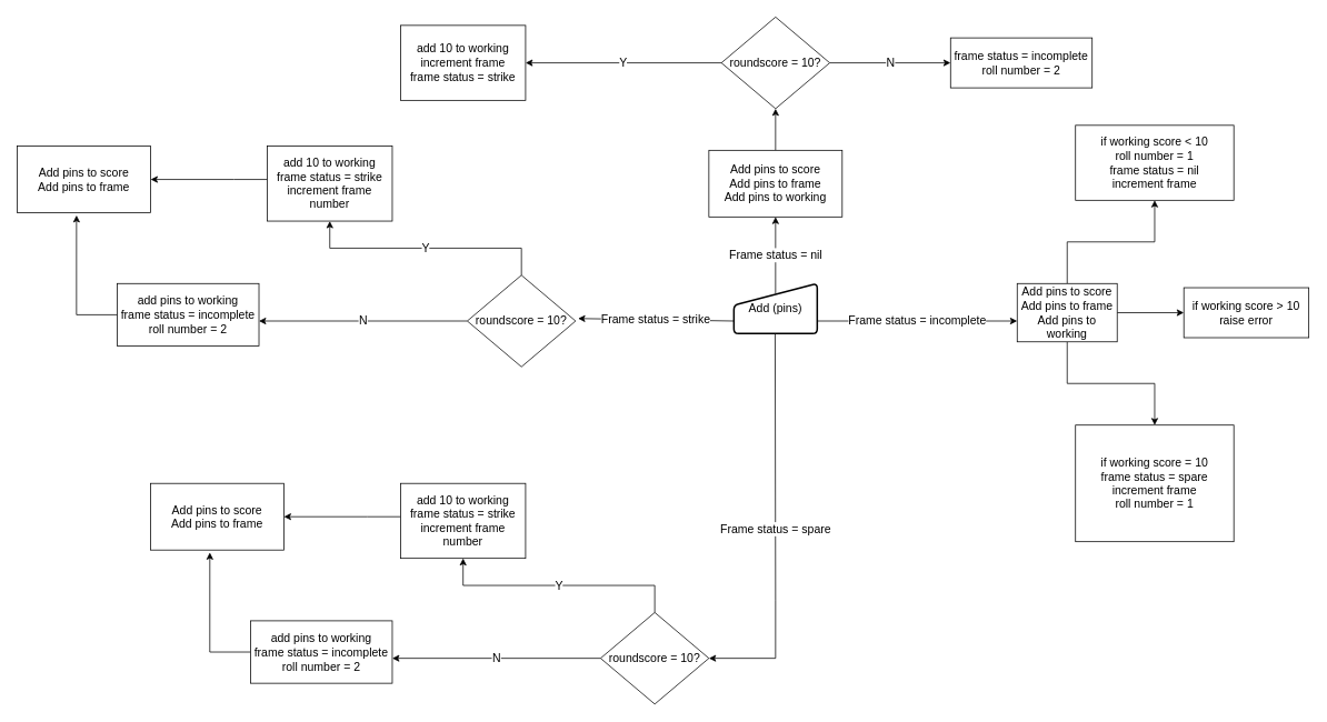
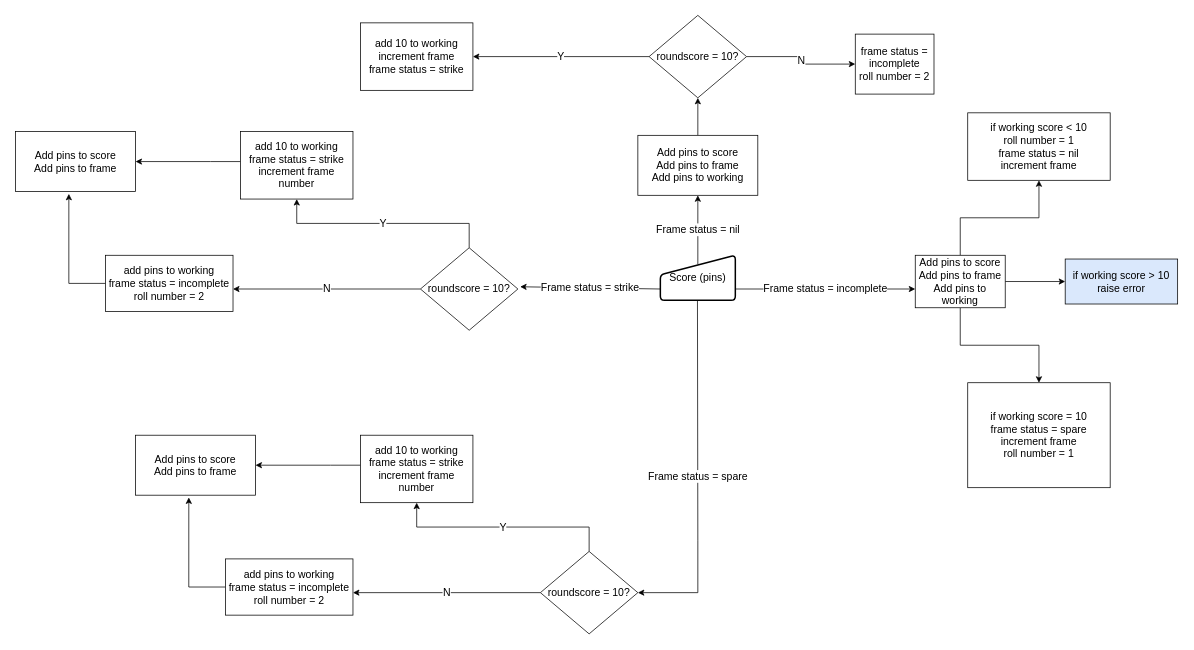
  <mxCell id="0" />
  <mxCell id="1" parent="0" />
- <mxCell id="2" value="&lt;font style=&quot;font-size: 14px&quot;&gt;Add (pins)&lt;/font&gt;" style="html=1;strokeWidth=2;shape=manualInput;whiteSpace=wrap;rounded=1;size=26;arcSize=11;" vertex="1" parent="1"><mxGeometry x="880" y="340" width="100" height="60" as="geometry" /></mxCell>
+ <mxCell id="2" value="&lt;font style=&quot;font-size: 14px&quot;&gt;Score (pins)&lt;/font&gt;" style="html=1;strokeWidth=2;shape=manualInput;whiteSpace=wrap;rounded=1;size=26;arcSize=11;" vertex="1" parent="1"><mxGeometry x="880" y="340" width="100" height="60" as="geometry" /></mxCell>
  <mxCell id="3" value="Frame status = strike" style="endArrow=classic;html=1;rounded=0;fontSize=14;exitX=0;exitY=0.75;exitDx=0;exitDy=0;" edge="1" parent="1" source="2"><mxGeometry width="50" height="50" relative="1" as="geometry"><mxPoint x="720" y="400" as="sourcePoint" /><mxPoint x="693" y="382" as="targetPoint" /></mxGeometry></mxCell>
  <mxCell id="4" value="Frame status = incomplete" style="endArrow=classic;html=1;rounded=0;fontSize=14;exitX=1;exitY=0.75;exitDx=0;exitDy=0;" edge="1" parent="1" source="2"><mxGeometry width="50" height="50" relative="1" as="geometry"><mxPoint x="1060" y="390" as="sourcePoint" /><mxPoint x="1220" y="385" as="targetPoint" /></mxGeometry></mxCell>
  <mxCell id="5" value="Frame status = spare" style="endArrow=classic;html=1;rounded=0;fontSize=14;exitX=0;exitY=0.75;exitDx=0;exitDy=0;entryX=1;entryY=0.5;entryDx=0;entryDy=0;" edge="1" parent="1" target="35"><mxGeometry width="50" height="50" relative="1" as="geometry"><mxPoint x="929.5" y="400" as="sourcePoint" /><mxPoint x="929.5" y="580" as="targetPoint" /><Array as="points"><mxPoint x="930" y="720" /><mxPoint x="930" y="790" /></Array></mxGeometry></mxCell>
  <mxCell id="6" value="Frame status = nil" style="endArrow=classic;html=1;rounded=0;fontSize=14;exitX=0.55;exitY=0.2;exitDx=0;exitDy=0;exitPerimeter=0;" edge="1" parent="1"><mxGeometry width="50" height="50" relative="1" as="geometry"><mxPoint x="930" y="352" as="sourcePoint" /><mxPoint x="930" y="260" as="targetPoint" /></mxGeometry></mxCell>
  <mxCell id="7" value="" style="edgeStyle=orthogonalEdgeStyle;rounded=0;orthogonalLoop=1;jettySize=auto;html=1;fontSize=14;" edge="1" parent="1" source="8" target="12"><mxGeometry relative="1" as="geometry" /></mxCell>
  <mxCell id="8" value="Add pins to score&lt;br&gt;Add pins to frame&lt;br&gt;Add pins to working" style="rounded=0;whiteSpace=wrap;html=1;fontSize=14;" vertex="1" parent="1"><mxGeometry x="850" y="180" width="160" height="80" as="geometry" /></mxCell>
  <mxCell id="9" value="Y" style="edgeStyle=orthogonalEdgeStyle;rounded=0;orthogonalLoop=1;jettySize=auto;html=1;fontSize=14;exitX=0;exitY=0.5;exitDx=0;exitDy=0;" edge="1" parent="1" source="12" target="10"><mxGeometry relative="1" as="geometry"><mxPoint x="680" y="210" as="sourcePoint" /></mxGeometry></mxCell>
  <mxCell id="10" value="add 10 to working&lt;br&gt;increment frame&lt;br&gt;frame status = strike" style="whiteSpace=wrap;html=1;rounded=0;fontSize=14;" vertex="1" parent="1"><mxGeometry x="480" y="30" width="150" height="90" as="geometry" /></mxCell>
  <mxCell id="11" value="N" style="edgeStyle=orthogonalEdgeStyle;rounded=0;orthogonalLoop=1;jettySize=auto;html=1;fontSize=14;" edge="1" parent="1" source="12" target="13"><mxGeometry relative="1" as="geometry" /></mxCell>
  <mxCell id="12" value="roundscore = 10?" style="rhombus;whiteSpace=wrap;html=1;rounded=0;fontSize=14;" vertex="1" parent="1"><mxGeometry x="865" y="20" width="130" height="110" as="geometry" /></mxCell>
- <mxCell id="13" value="frame status = incomplete&lt;br&gt;roll number = 2" style="whiteSpace=wrap;html=1;rounded=0;fontSize=14;" vertex="1" parent="1"><mxGeometry x="1140" y="45" width="170" height="60" as="geometry" /></mxCell>
+ <mxCell id="13" value="frame status = incomplete&lt;br&gt;roll number = 2" style="whiteSpace=wrap;html=1;rounded=0;fontSize=14;" vertex="1" parent="1"><mxGeometry x="1140" y="45" width="105" height="80" as="geometry" /></mxCell>
  <mxCell id="14" value="" style="edgeStyle=orthogonalEdgeStyle;rounded=0;orthogonalLoop=1;jettySize=auto;html=1;fontSize=14;" edge="1" parent="1" source="17" target="18"><mxGeometry relative="1" as="geometry" /></mxCell>
  <mxCell id="15" value="" style="edgeStyle=orthogonalEdgeStyle;rounded=0;orthogonalLoop=1;jettySize=auto;html=1;fontSize=14;" edge="1" parent="1" source="17" target="19"><mxGeometry relative="1" as="geometry" /></mxCell>
  <mxCell id="16" value="" style="edgeStyle=orthogonalEdgeStyle;rounded=0;orthogonalLoop=1;jettySize=auto;html=1;fontSize=14;" edge="1" parent="1" source="17" target="20"><mxGeometry relative="1" as="geometry" /></mxCell>
  <mxCell id="17" value="Add pins to score&lt;br&gt;Add pins to frame&lt;br&gt;Add pins to working" style="rounded=0;whiteSpace=wrap;html=1;fontSize=14;" vertex="1" parent="1"><mxGeometry x="1220" y="340" width="120" height="70" as="geometry" /></mxCell>
- <mxCell id="18" value="if working score &amp;gt; 10&lt;br&gt;raise error" style="whiteSpace=wrap;html=1;rounded=0;fontSize=14;" vertex="1" parent="1"><mxGeometry x="1420" y="345" width="150" height="60" as="geometry" /></mxCell>
+ <mxCell id="18" value="if working score &amp;gt; 10&lt;br&gt;raise error" style="whiteSpace=wrap;html=1;rounded=0;fontSize=14;fillColor=#dae8fc;" vertex="1" parent="1"><mxGeometry x="1420" y="345" width="150" height="60" as="geometry" /></mxCell>
  <mxCell id="19" value="if working score = 10&lt;br&gt;frame status = spare&lt;br&gt;increment frame&lt;br&gt;roll number = 1" style="whiteSpace=wrap;html=1;rounded=0;fontSize=14;" vertex="1" parent="1"><mxGeometry x="1290" y="510" width="190" height="140" as="geometry" /></mxCell>
  <mxCell id="20" value="if working score &amp;lt; 10&lt;br&gt;roll number = 1&lt;br&gt;frame status = nil&lt;br&gt;increment frame" style="whiteSpace=wrap;html=1;rounded=0;fontSize=14;" vertex="1" parent="1"><mxGeometry x="1290" y="150" width="190" height="90" as="geometry" /></mxCell>
  <mxCell id="21" value="" style="edgeStyle=orthogonalEdgeStyle;rounded=0;orthogonalLoop=1;jettySize=auto;html=1;fontSize=14;exitX=0;exitY=0.5;exitDx=0;exitDy=0;entryX=0.444;entryY=1.038;entryDx=0;entryDy=0;entryPerimeter=0;" edge="1" parent="1" source="28" target="22"><mxGeometry relative="1" as="geometry"><mxPoint x="70" y="390" as="targetPoint" /></mxGeometry></mxCell>
  <mxCell id="22" value="Add pins to score&lt;br&gt;Add pins to frame" style="rounded=0;whiteSpace=wrap;html=1;fontSize=14;" vertex="1" parent="1"><mxGeometry x="20" y="175" width="160" height="80" as="geometry" /></mxCell>
  <mxCell id="23" value="Y" style="edgeStyle=orthogonalEdgeStyle;rounded=0;orthogonalLoop=1;jettySize=auto;html=1;fontSize=14;exitX=0.5;exitY=0;exitDx=0;exitDy=0;" edge="1" parent="1" source="27" target="25"><mxGeometry relative="1" as="geometry"><mxPoint x="-40" y="600" as="sourcePoint" /></mxGeometry></mxCell>
  <mxCell id="24" style="edgeStyle=orthogonalEdgeStyle;rounded=0;orthogonalLoop=1;jettySize=auto;html=1;entryX=1;entryY=0.5;entryDx=0;entryDy=0;fontSize=14;" edge="1" parent="1" source="25" target="22"><mxGeometry relative="1" as="geometry"><Array as="points"><mxPoint x="280" y="215" /><mxPoint x="280" y="215" /></Array></mxGeometry></mxCell>
  <mxCell id="25" value="add 10 to working&lt;br&gt;frame status = strike&lt;br&gt;increment frame number" style="whiteSpace=wrap;html=1;rounded=0;fontSize=14;" vertex="1" parent="1"><mxGeometry x="320" y="175" width="150" height="90" as="geometry" /></mxCell>
  <mxCell id="26" value="N" style="edgeStyle=orthogonalEdgeStyle;rounded=0;orthogonalLoop=1;jettySize=auto;html=1;fontSize=14;exitX=0;exitY=0.5;exitDx=0;exitDy=0;" edge="1" parent="1" source="27" target="28"><mxGeometry relative="1" as="geometry"><mxPoint x="490" y="420" as="sourcePoint" /><Array as="points"><mxPoint x="155" y="385" /></Array></mxGeometry></mxCell>
  <mxCell id="27" value="roundscore = 10?" style="rhombus;whiteSpace=wrap;html=1;rounded=0;fontSize=14;" vertex="1" parent="1"><mxGeometry x="560" y="330" width="130" height="110" as="geometry" /></mxCell>
  <mxCell id="28" value="add pins to working&lt;br&gt;frame status = incomplete&lt;br&gt;roll number = 2" style="whiteSpace=wrap;html=1;rounded=0;fontSize=14;" vertex="1" parent="1"><mxGeometry x="140" y="340" width="170" height="75" as="geometry" /></mxCell>
  <mxCell id="29" value="" style="edgeStyle=orthogonalEdgeStyle;rounded=0;orthogonalLoop=1;jettySize=auto;html=1;fontSize=14;exitX=0;exitY=0.5;exitDx=0;exitDy=0;entryX=0.444;entryY=1.038;entryDx=0;entryDy=0;entryPerimeter=0;" edge="1" parent="1" source="36" target="30"><mxGeometry relative="1" as="geometry"><mxPoint x="230" y="795" as="targetPoint" /></mxGeometry></mxCell>
  <mxCell id="30" value="Add pins to score&lt;br&gt;Add pins to frame" style="rounded=0;whiteSpace=wrap;html=1;fontSize=14;" vertex="1" parent="1"><mxGeometry x="180" y="580" width="160" height="80" as="geometry" /></mxCell>
  <mxCell id="31" value="Y" style="edgeStyle=orthogonalEdgeStyle;rounded=0;orthogonalLoop=1;jettySize=auto;html=1;fontSize=14;exitX=0.5;exitY=0;exitDx=0;exitDy=0;" edge="1" parent="1" source="35" target="33"><mxGeometry relative="1" as="geometry"><mxPoint x="120" y="1005" as="sourcePoint" /></mxGeometry></mxCell>
  <mxCell id="32" style="edgeStyle=orthogonalEdgeStyle;rounded=0;orthogonalLoop=1;jettySize=auto;html=1;entryX=1;entryY=0.5;entryDx=0;entryDy=0;fontSize=14;" edge="1" parent="1" source="33" target="30"><mxGeometry relative="1" as="geometry"><Array as="points"><mxPoint x="440" y="620" /><mxPoint x="440" y="620" /></Array></mxGeometry></mxCell>
  <mxCell id="33" value="add 10 to working&lt;br&gt;frame status = strike&lt;br&gt;increment frame number" style="whiteSpace=wrap;html=1;rounded=0;fontSize=14;" vertex="1" parent="1"><mxGeometry x="480" y="580" width="150" height="90" as="geometry" /></mxCell>
  <mxCell id="34" value="N" style="edgeStyle=orthogonalEdgeStyle;rounded=0;orthogonalLoop=1;jettySize=auto;html=1;fontSize=14;exitX=0;exitY=0.5;exitDx=0;exitDy=0;" edge="1" parent="1" source="35" target="36"><mxGeometry relative="1" as="geometry"><mxPoint x="650" y="825" as="sourcePoint" /><Array as="points"><mxPoint x="315" y="790" /></Array></mxGeometry></mxCell>
  <mxCell id="35" value="roundscore = 10?" style="rhombus;whiteSpace=wrap;html=1;rounded=0;fontSize=14;" vertex="1" parent="1"><mxGeometry x="720" y="735" width="130" height="110" as="geometry" /></mxCell>
  <mxCell id="36" value="add pins to working&lt;br&gt;frame status = incomplete&lt;br&gt;roll number = 2" style="whiteSpace=wrap;html=1;rounded=0;fontSize=14;" vertex="1" parent="1"><mxGeometry x="300" y="745" width="170" height="75" as="geometry" /></mxCell>
